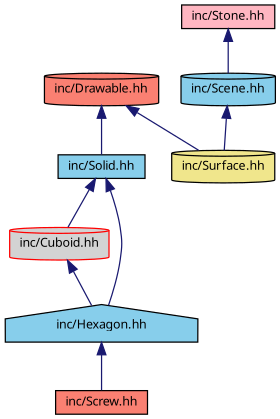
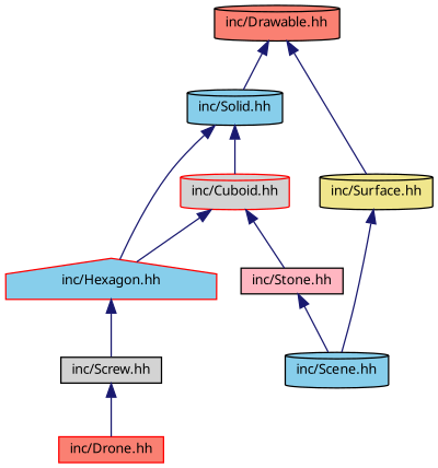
  digraph {
    fontname="Noto Sans"
    node [color=black fillcolor=skyblue fontname="Noto Sans" fontsize=10 shape=cylinder style=filled]
    edge [color=midnightblue dir=back fontname="Noto Sans" fontsize=10 labelfontname=Helvetica labelfontsize=10 style=solid]
    n1 [fillcolor=salmon fontcolor=black height=0.2 label="inc/Drawable.hh" width=0.4]
-   n2 [height=0.2 label="inc/Solid.hh" shape=box width=0.4]
+   n2 [height=0.2 label="inc/Solid.hh" width=0.4]
    n3 [fillcolor=khaki height=0.2 label="inc/Surface.hh" width=0.4]
    n4 [color=red fillcolor=lightgrey height=0.2 label="inc/Cuboid.hh" width=0.4]
-   n5 [height=0.2 label="inc/Hexagon.hh" shape=house width=0.4]
+   n5 [color=red height=0.2 label="inc/Hexagon.hh" shape=house width=0.4]
    n6 [height=0.2 label="inc/Scene.hh" width=0.4]
    n7 [fillcolor=lightpink height=0.2 label="inc/Stone.hh" shape=box width=0.4]
-   n8 [fillcolor=salmon height=0.2 label="inc/Screw.hh" shape=box width=0.4]
+   n8 [fillcolor=lightgrey height=0.2 label="inc/Screw.hh" shape=box width=0.4]
+   n9 [color=red fillcolor=salmon height=0.2 label="inc/Drone.hh" shape=box width=0.4]
    n1 -> n2
    n1 -> n3
    n2 -> n4
    n2 -> n5
-   n6 -> n3
+   n3 -> n6
    n4 -> n5
+   n4 -> n7
    n5 -> n8
    n7 -> n6
+   n8 -> n9
  }
